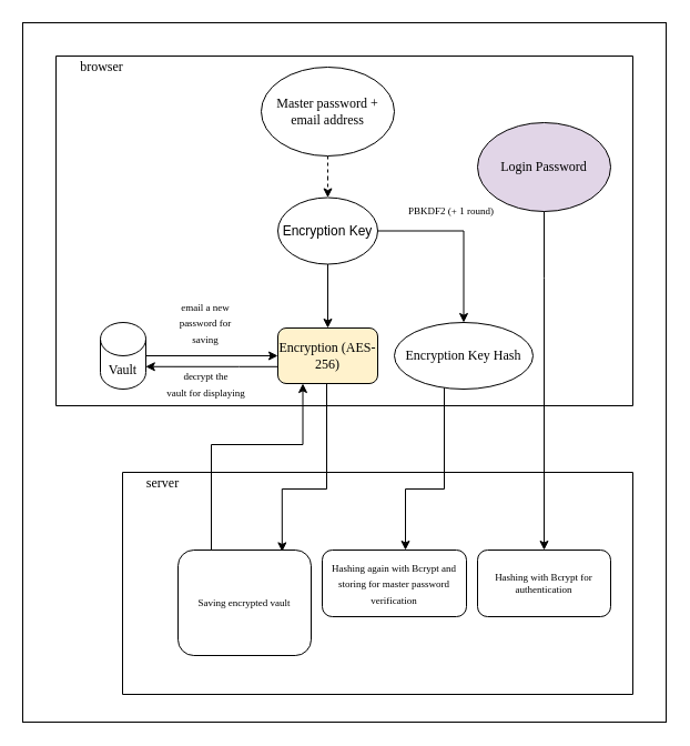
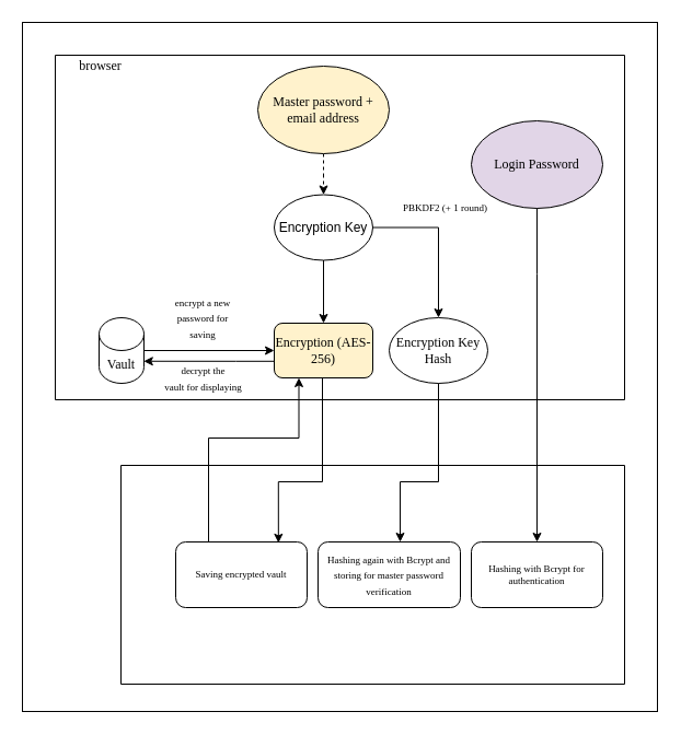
  <mxCell id="0" />
  <mxCell id="1" parent="0" />
  <mxCell id="2" value="" style="swimlane;startSize=0;" vertex="1" parent="1"><mxGeometry x="50" y="50" width="520" height="315" as="geometry"><mxRectangle x="179" y="110" width="50" height="40" as="alternateBounds" /></mxGeometry></mxCell>
  <mxCell id="3" value="&lt;font face=&quot;Times New Roman&quot;&gt;browser&lt;/font&gt;" style="text;html=1;align=center;verticalAlign=middle;resizable=0;points=[];autosize=1;strokeColor=none;fillColor=none;" vertex="1" parent="2"><mxGeometry x="16" width="50" height="20" as="geometry" /></mxCell>
  <mxCell id="4" style="edgeStyle=orthogonalEdgeStyle;rounded=0;orthogonalLoop=1;jettySize=auto;html=1;entryX=0.5;entryY=0;entryDx=0;entryDy=0;dashed=1;" edge="1" parent="2" source="5" target="8"><mxGeometry relative="1" as="geometry" /></mxCell>
- <mxCell id="5" value="&lt;font face=&quot;Times New Roman&quot;&gt;Master password + email address&lt;/font&gt;" style="ellipse;whiteSpace=wrap;html=1;" vertex="1" parent="2"><mxGeometry x="185" y="10" width="120" height="80" as="geometry" /></mxCell>
+ <mxCell id="5" value="&lt;font face=&quot;Times New Roman&quot;&gt;Master password + email address&lt;/font&gt;" style="ellipse;whiteSpace=wrap;html=1;fillColor=#fff2cc;" vertex="1" parent="2"><mxGeometry x="185" y="10" width="120" height="80" as="geometry" /></mxCell>
  <mxCell id="6" style="edgeStyle=orthogonalEdgeStyle;rounded=0;orthogonalLoop=1;jettySize=auto;html=1;" edge="1" parent="2" source="8" target="9"><mxGeometry relative="1" as="geometry" /></mxCell>
  <mxCell id="7" style="edgeStyle=orthogonalEdgeStyle;rounded=0;orthogonalLoop=1;jettySize=auto;html=1;entryX=0.5;entryY=0;entryDx=0;entryDy=0;" edge="1" parent="2" source="8" target="13"><mxGeometry relative="1" as="geometry" /></mxCell>
  <mxCell id="8" value="Encryption Key" style="ellipse;whiteSpace=wrap;html=1;" vertex="1" parent="2"><mxGeometry x="200" y="127.5" width="90" height="60" as="geometry" /></mxCell>
- <mxCell id="9" value="&lt;font face=&quot;Times New Roman&quot;&gt;Encryption Key Hash&lt;/font&gt;" style="ellipse;whiteSpace=wrap;html=1;" vertex="1" parent="2"><mxGeometry x="305" y="240" width="125" height="60" as="geometry" /></mxCell>
+ <mxCell id="9" value="&lt;font face=&quot;Times New Roman&quot;&gt;Encryption Key Hash&lt;/font&gt;" style="ellipse;whiteSpace=wrap;html=1;" vertex="1" parent="2"><mxGeometry x="305" y="240" width="90" height="60" as="geometry" /></mxCell>
  <mxCell id="10" style="edgeStyle=orthogonalEdgeStyle;rounded=0;orthogonalLoop=1;jettySize=auto;html=1;entryX=0;entryY=0.5;entryDx=0;entryDy=0;fontFamily=Times New Roman;fontSize=9;" edge="1" parent="2" source="11" target="13"><mxGeometry relative="1" as="geometry" /></mxCell>
  <mxCell id="11" value="&lt;font face=&quot;Times New Roman&quot;&gt;Vault&lt;/font&gt;" style="shape=cylinder3;whiteSpace=wrap;html=1;boundedLbl=1;backgroundOutline=1;size=15;" vertex="1" parent="2"><mxGeometry x="40" y="240" width="41" height="60" as="geometry" /></mxCell>
  <mxCell id="12" style="edgeStyle=orthogonalEdgeStyle;rounded=0;orthogonalLoop=1;jettySize=auto;html=1;entryX=0.995;entryY=0.663;entryDx=0;entryDy=0;entryPerimeter=0;" edge="1" parent="2" source="13" target="11"><mxGeometry relative="1" as="geometry"><mxPoint x="131" y="275" as="targetPoint" /><Array as="points"><mxPoint x="165" y="280" /></Array></mxGeometry></mxCell>
  <mxCell id="13" value="&lt;font face=&quot;Times New Roman&quot;&gt;Encryption (AES-256)&lt;/font&gt;" style="rounded=1;whiteSpace=wrap;html=1;fillColor=#fff2cc;" vertex="1" parent="2"><mxGeometry x="200" y="245" width="90" height="50" as="geometry" /></mxCell>
- <mxCell id="14" value="&lt;font style=&quot;font-size: 9px&quot; face=&quot;Times New Roman&quot;&gt;email a new password for saving&lt;br&gt;&lt;/font&gt;" style="text;html=1;strokeColor=none;fillColor=none;align=center;verticalAlign=middle;whiteSpace=wrap;rounded=0;" vertex="1" parent="2"><mxGeometry x="105" y="225" width="60" height="30" as="geometry" /></mxCell>
+ <mxCell id="14" value="&lt;font style=&quot;font-size: 9px&quot; face=&quot;Times New Roman&quot;&gt;encrypt a new password for saving&lt;br&gt;&lt;/font&gt;" style="text;html=1;strokeColor=none;fillColor=none;align=center;verticalAlign=middle;whiteSpace=wrap;rounded=0;" vertex="1" parent="2"><mxGeometry x="105" y="225" width="60" height="30" as="geometry" /></mxCell>
  <mxCell id="15" value="&lt;font style=&quot;font-size: 9px&quot; face=&quot;Times New Roman&quot;&gt;decrypt the &lt;br&gt;vault for displaying&lt;/font&gt;" style="text;html=1;align=center;verticalAlign=middle;resizable=0;points=[];autosize=1;strokeColor=none;fillColor=none;" vertex="1" parent="2"><mxGeometry x="90" y="275" width="90" height="40" as="geometry" /></mxCell>
  <mxCell id="16" value="PBKDF2 (+ 1 round)" style="text;html=1;align=center;verticalAlign=middle;resizable=0;points=[];autosize=1;strokeColor=none;fillColor=none;fontSize=9;fontFamily=Times New Roman;" vertex="1" parent="2"><mxGeometry x="311" y="130" width="90" height="20" as="geometry" /></mxCell>
  <mxCell id="17" value="&lt;font face=&quot;Times New Roman&quot;&gt;Login Password&lt;/font&gt;" style="ellipse;whiteSpace=wrap;html=1;fillColor=#e1d5e7;" vertex="1" parent="2"><mxGeometry x="380" y="60" width="120" height="80" as="geometry" /></mxCell>
  <mxCell id="18" value="" style="swimlane;startSize=0;" vertex="1" parent="1"><mxGeometry x="110" y="425" width="460" height="200" as="geometry" /></mxCell>
- <mxCell id="19" value="&lt;font face=&quot;Times New Roman&quot;&gt;server&lt;/font&gt;" style="text;html=1;align=center;verticalAlign=middle;resizable=0;points=[];autosize=1;strokeColor=none;fillColor=none;" vertex="1" parent="18"><mxGeometry x="16" width="40" height="20" as="geometry" /></mxCell>
  <mxCell id="20" value="&lt;font style=&quot;font-size: 9px&quot; face=&quot;Times New Roman&quot;&gt;Hashing again with Bcrypt and storing for master password verification&lt;br&gt;&lt;/font&gt;" style="rounded=1;whiteSpace=wrap;html=1;" vertex="1" parent="18"><mxGeometry x="180" y="70" width="130" height="60" as="geometry" /></mxCell>
- <mxCell id="21" value="Saving encrypted vault" style="rounded=1;whiteSpace=wrap;html=1;fontFamily=Times New Roman;fontSize=9;" vertex="1" parent="18"><mxGeometry x="50" y="70" width="120" height="95" as="geometry" /></mxCell>
+ <mxCell id="21" value="Saving encrypted vault" style="rounded=1;whiteSpace=wrap;html=1;fontFamily=Times New Roman;fontSize=9;" vertex="1" parent="18"><mxGeometry x="50" y="70" width="120" height="60" as="geometry" /></mxCell>
  <mxCell id="22" value="Hashing with Bcrypt for authentication" style="rounded=1;whiteSpace=wrap;html=1;fontFamily=Times New Roman;fontSize=9;" vertex="1" parent="18"><mxGeometry x="320" y="70" width="120" height="60" as="geometry" /></mxCell>
  <mxCell id="23" style="edgeStyle=orthogonalEdgeStyle;rounded=0;orthogonalLoop=1;jettySize=auto;html=1;" edge="1" parent="1" source="9" target="20"><mxGeometry relative="1" as="geometry"><Array as="points"><mxPoint x="400" y="440" /><mxPoint x="365" y="440" /></Array></mxGeometry></mxCell>
  <mxCell id="24" style="edgeStyle=orthogonalEdgeStyle;rounded=0;orthogonalLoop=1;jettySize=auto;html=1;entryX=0.782;entryY=0.015;entryDx=0;entryDy=0;entryPerimeter=0;fontFamily=Times New Roman;fontSize=9;" edge="1" parent="1" source="13" target="21"><mxGeometry relative="1" as="geometry"><Array as="points"><mxPoint x="294" y="440" /><mxPoint x="254" y="440" /></Array></mxGeometry></mxCell>
  <mxCell id="25" style="edgeStyle=orthogonalEdgeStyle;rounded=0;orthogonalLoop=1;jettySize=auto;html=1;entryX=0.25;entryY=1;entryDx=0;entryDy=0;fontFamily=Times New Roman;fontSize=9;" edge="1" parent="1" source="21" target="13"><mxGeometry relative="1" as="geometry"><Array as="points"><mxPoint x="190" y="400" /><mxPoint x="273" y="400" /></Array></mxGeometry></mxCell>
  <mxCell id="26" style="edgeStyle=orthogonalEdgeStyle;rounded=0;orthogonalLoop=1;jettySize=auto;html=1;fontFamily=Times New Roman;fontSize=9;entryX=0.5;entryY=0;entryDx=0;entryDy=0;" edge="1" parent="1" source="17" target="22"><mxGeometry relative="1" as="geometry"><mxPoint x="470" y="420" as="targetPoint" /><Array as="points"><mxPoint x="490" y="250" /><mxPoint x="490" y="250" /></Array></mxGeometry></mxCell>
  <mxCell id="27" value="" style="rounded=0;whiteSpace=wrap;html=1;fontFamily=Times New Roman;fontSize=9;fillColor=none;" vertex="1" parent="1"><mxGeometry x="20" y="20" width="580" height="630" as="geometry" /></mxCell>
